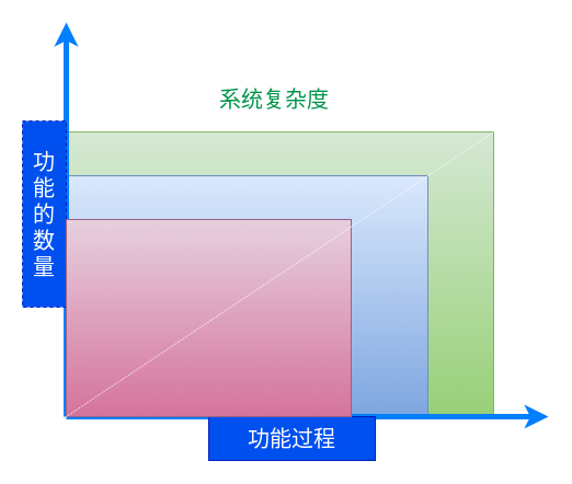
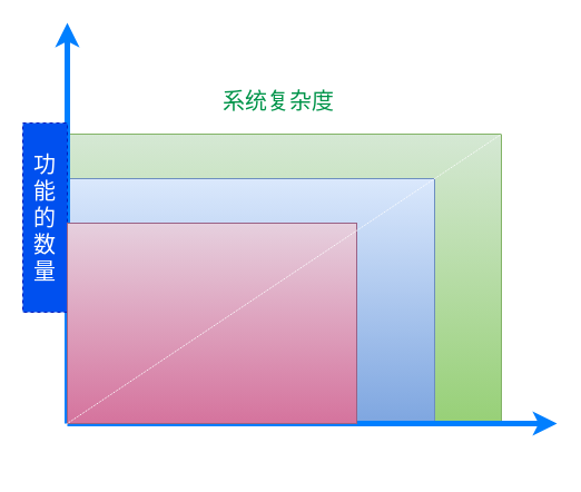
  <mxCell id="0" />
  <mxCell id="1" parent="0" />
  <mxCell id="2" value="" style="rounded=0;whiteSpace=wrap;html=1;fontSize=20;gradientColor=#97d077;fillColor=#d5e8d4;strokeColor=#82b366;" vertex="1" parent="1"><mxGeometry x="60" y="120" width="390" height="260" as="geometry" /></mxCell>
  <mxCell id="3" value="" style="rounded=0;whiteSpace=wrap;html=1;fontSize=20;gradientColor=#7ea6e0;fillColor=#dae8fc;strokeColor=#6c8ebf;" vertex="1" parent="1"><mxGeometry x="60" y="160" width="330" height="220" as="geometry" /></mxCell>
  <mxCell id="4" value="" style="endArrow=classic;html=1;strokeWidth=5;strokeColor=#007FFF;" edge="1" parent="1"><mxGeometry width="50" height="50" relative="1" as="geometry"><mxPoint x="60" y="380" as="sourcePoint" /><mxPoint x="60" y="20" as="targetPoint" /></mxGeometry></mxCell>
  <mxCell id="5" value="" style="endArrow=classic;html=1;strokeColor=#007FFF;strokeWidth=5;" edge="1" parent="1"><mxGeometry width="50" height="50" relative="1" as="geometry"><mxPoint x="60" y="380" as="sourcePoint" /><mxPoint x="500" y="380" as="targetPoint" /></mxGeometry></mxCell>
  <mxCell id="6" value="功能的数量" style="rounded=0;whiteSpace=wrap;html=1;fillColor=#0050ef;strokeColor=#001DBC;fontColor=#ffffff;fontSize=20;dashed=1;" vertex="1" parent="1"><mxGeometry x="20" y="110" width="40" height="170" as="geometry" /></mxCell>
- <mxCell id="7" value="功能过程" style="rounded=0;whiteSpace=wrap;html=1;fillColor=#0050ef;strokeColor=#001DBC;fontColor=#ffffff;fontSize=20;" vertex="1" parent="1"><mxGeometry x="190" y="380" width="152" height="40" as="geometry" /></mxCell>
  <mxCell id="8" value="" style="rounded=0;whiteSpace=wrap;html=1;fontSize=20;fillColor=#e6d0de;strokeColor=#996185;gradientColor=#d5739d;" vertex="1" parent="1"><mxGeometry x="60" y="200" width="260" height="180" as="geometry" /></mxCell>
  <mxCell id="9" value="" style="endArrow=none;dashed=1;html=1;fontSize=20;strokeWidth=1;exitX=0;exitY=1;exitDx=0;exitDy=0;entryX=1;entryY=0;entryDx=0;entryDy=0;dashPattern=1 1;strokeColor=#FFFFFF;" edge="1" parent="1" source="8" target="2"><mxGeometry width="50" height="50" relative="1" as="geometry"><mxPoint x="170" y="280" as="sourcePoint" /><mxPoint x="220" y="230" as="targetPoint" /></mxGeometry></mxCell>
  <mxCell id="10" value="系统复杂度" style="text;html=1;strokeColor=none;fillColor=none;align=center;verticalAlign=middle;whiteSpace=wrap;rounded=0;fontSize=20;fontColor=#00944A;" vertex="1" parent="1"><mxGeometry x="170" y="80" width="160" height="20" as="geometry" /></mxCell>
